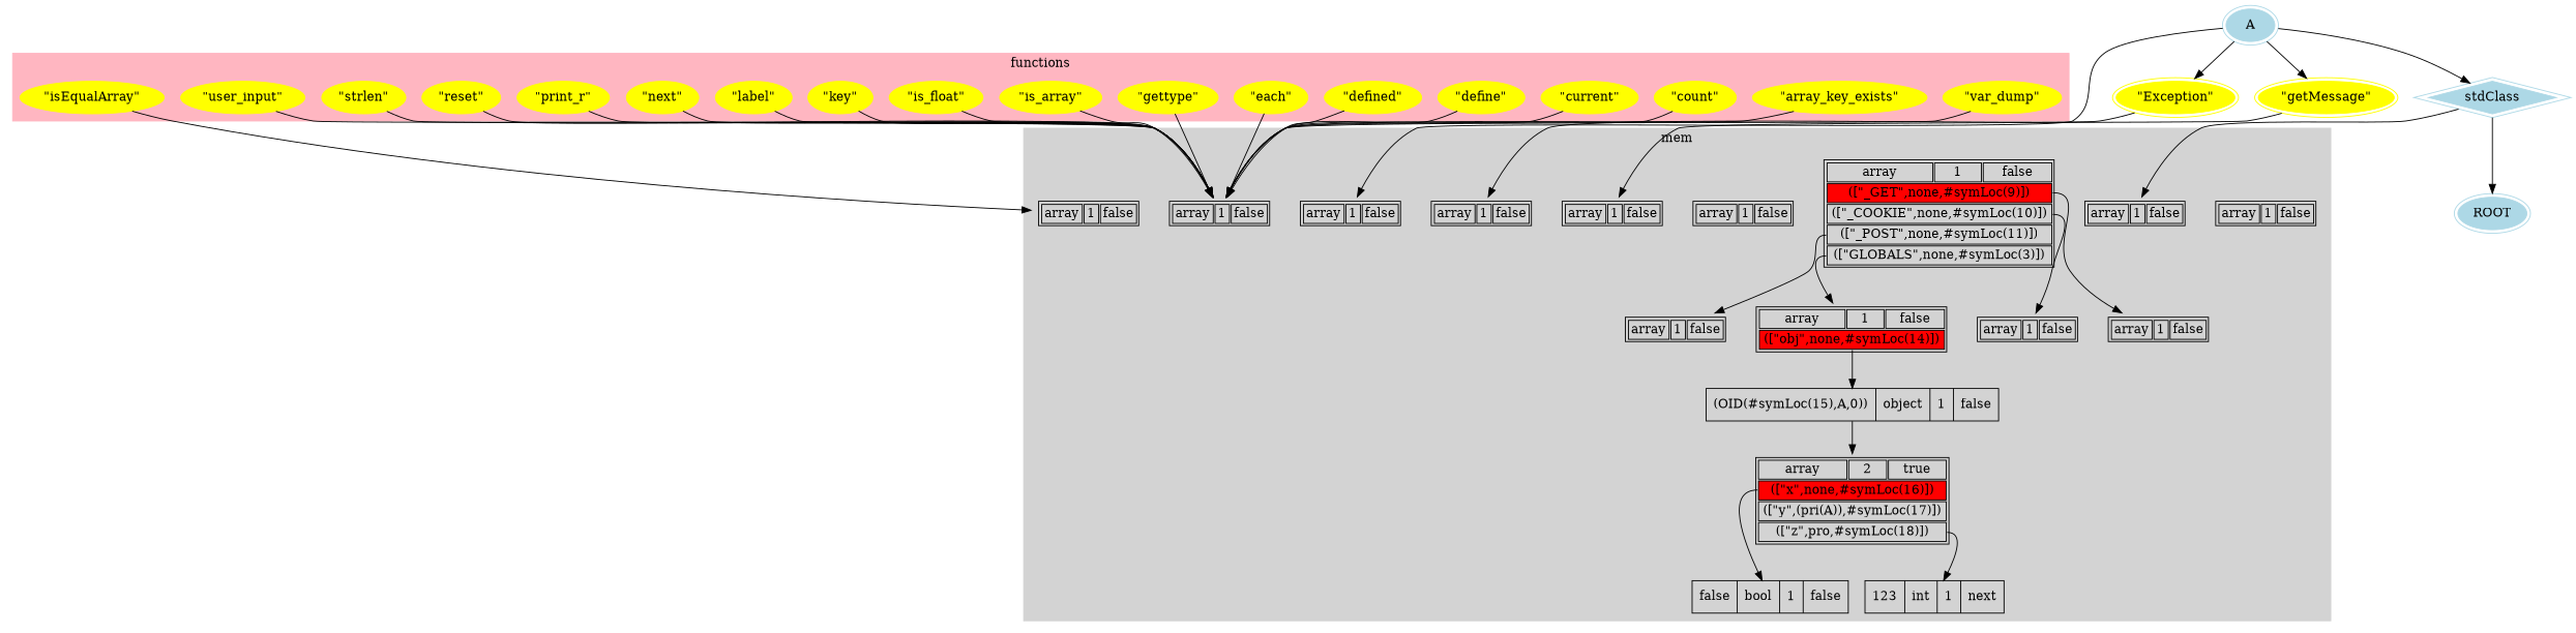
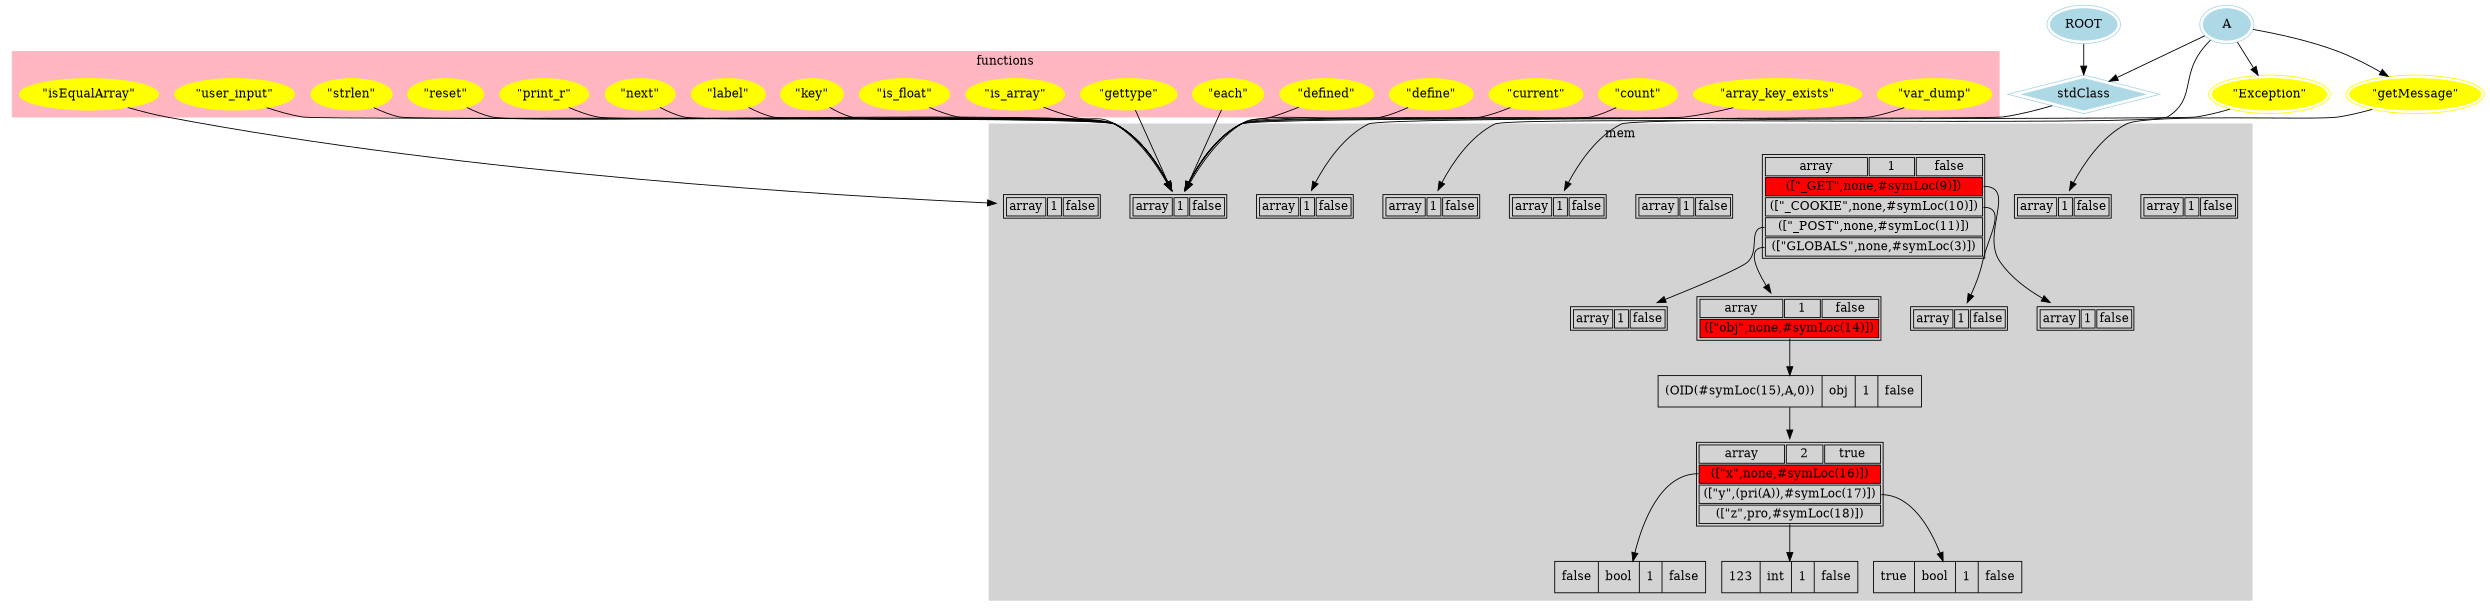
  digraph {
    node [color=yellow style=filled]
-   n2 [label="123|int|1|next" shape=record color="" style=""]
+   n1 [label="true|bool|1|false" shape=record color="" style=""]
+   n2 [label="123|int|1|false" shape=record color="" style=""]
    n3 [label=<<table> <tr><td>array</td><td>2</td><td>true</td></tr> <tr><td port="x" COLSPAN="3" bgcolor="red">(["x",none,#symLoc(16)])</td></tr> <tr><td port="y" COLSPAN="3" >(["y",(pri(A)),#symLoc(17)])</td></tr> <tr><td port="z" COLSPAN="3" >(["z",pro,#symLoc(18)])</td></tr> </table>> shape=none color="" style=""]
    n4 [label="false|bool|1|false" shape=record color="" style=""]
    n5 [label=<<table> <tr><td>array</td><td>1</td><td>false</td></tr> </table>> shape=none color="" style=""]
-   n6 [label="(OID(#symLoc(15),A,0))|object|1|false" shape=record color="" style=""]
+   n6 [label="(OID(#symLoc(15),A,0))|obj|1|false" shape=record color="" style=""]
    n7 [label=<<table> <tr><td>array</td><td>1</td><td>false</td></tr> </table>> shape=none color="" style=""]
    n8 [label=<<table> <tr><td>array</td><td>1</td><td>false</td></tr> </table>> shape=none color="" style=""]
    n9 [label=<<table> <tr><td>array</td><td>1</td><td>false</td></tr> <tr><td port="obj" COLSPAN="3" bgcolor="red">(["obj",none,#symLoc(14)])</td></tr> </table>> shape=none color="" style=""]
    n10 [label=<<table> <tr><td>array</td><td>1</td><td>false</td></tr> <tr><td port="_GET" COLSPAN="3" bgcolor="red">(["_GET",none,#symLoc(9)])</td></tr> <tr><td port="_COOKIE" COLSPAN="3" >(["_COOKIE",none,#symLoc(10)])</td></tr> <tr><td port="_POST" COLSPAN="3" >(["_POST",none,#symLoc(11)])</td></tr> <tr><td port="GLOBALS" COLSPAN="3" >(["GLOBALS",none,#symLoc(3)])</td></tr> </table>> shape=none color="" style=""]
    n11 [label=<<table> <tr><td>array</td><td>1</td><td>false</td></tr> </table>> shape=none color="" style=""]
    n12 [label=<<table> <tr><td>array</td><td>1</td><td>false</td></tr> </table>> shape=none color="" style=""]
    n13 [label=<<table> <tr><td>array</td><td>1</td><td>false</td></tr> </table>> shape=none color="" style=""]
    n14 [label=<<table> <tr><td>array</td><td>1</td><td>false</td></tr> </table>> shape=none color="" style=""]
    n15 [label=<<table> <tr><td>array</td><td>1</td><td>false</td></tr> </table>> shape=none color="" style=""]
    n16 [label=<<table> <tr><td>array</td><td>1</td><td>false</td></tr> </table>> shape=none color="" style=""]
    n17 [label=<<table> <tr><td>array</td><td>1</td><td>false</td></tr> </table>> shape=none color="" style=""]
    n18 [label=<<table> <tr><td>array</td><td>1</td><td>false</td></tr> </table>> shape=none color="" style=""]
    "\"array_key_exists\""
    "\"count\""
    "\"current\""
    "\"define\""
    "\"defined\""
    "\"each\""
    "\"gettype\""
    "\"isEqualArray\""
    "\"is_array\""
    "\"is_float\""
    "\"key\""
    "\"label\""
    "\"next\""
    "\"print_r\""
    "\"reset\""
    "\"strlen\""
    "\"user_input\""
    "\"var_dump\""
    A [color=lightblue peripheries=2 shape=ellipse]
    stdClass [color=lightblue peripheries=2 shape=diamond]
    "\"Exception\"" [peripheries=2 shape=ellipse]
    "\"getMessage\"" [peripheries=2 shape=ellipse]
    ROOT [color=lightblue peripheries=2 shape=ellipse]
    subgraph cluster_1 {
      color=lightgrey
      label=mem
      style=filled
+     n1
      n2
      n3
      n4
      n5
      n6
      n7
      n8
      n9
      n10
      n11
      n12
      n13
      n14
      n15
      n16
      n17
      n18
    }
    subgraph cluster_2 {
      color=lightpink
      label=functions
      style=filled
      "\"array_key_exists\""
      "\"count\""
      "\"current\""
      "\"define\""
      "\"defined\""
      "\"each\""
      "\"gettype\""
      "\"isEqualArray\""
      "\"is_array\""
      "\"is_float\""
      "\"key\""
      "\"label\""
      "\"next\""
      "\"print_r\""
      "\"reset\""
      "\"strlen\""
      "\"user_input\""
      "\"var_dump\""
    }
+   n3 -> n1 [tailport=y]
    n3 -> n2 [tailport=z]
    n3 -> n4 [tailport=x]
    n6 -> n3
    n9 -> n6 [tailport=obj]
    n10 -> n7 [tailport=_POST]
    n10 -> n9 [tailport=GLOBALS]
    n10 -> n11 [tailport=_GET]
    n10 -> n12 [tailport=_COOKIE]
    "\"array_key_exists\"" -> n17
    "\"count\"" -> n17
    "\"current\"" -> n17
    "\"define\"" -> n17
    "\"defined\"" -> n17
    "\"each\"" -> n17
    "\"gettype\"" -> n17
    "\"isEqualArray\"" -> n8
    "\"is_array\"" -> n17
    "\"is_float\"" -> n17
    "\"key\"" -> n17
    "\"label\"" -> n17
    "\"next\"" -> n17
    "\"print_r\"" -> n17
    "\"reset\"" -> n17
    "\"strlen\"" -> n17
    "\"user_input\"" -> n17
    "\"var_dump\"" -> n17
    A -> n16
    A -> stdClass
    A -> "\"Exception\""
    A -> "\"getMessage\""
    stdClass -> n18
-   stdClass -> ROOT
+   ROOT -> stdClass
    "\"Exception\"" -> n15
    "\"getMessage\"" -> n14
  }
